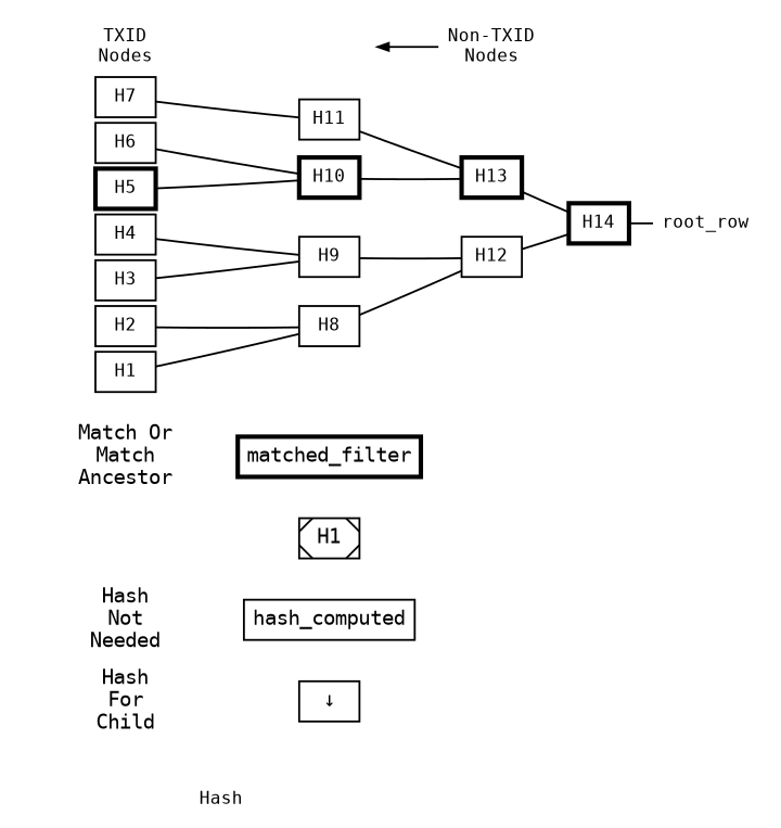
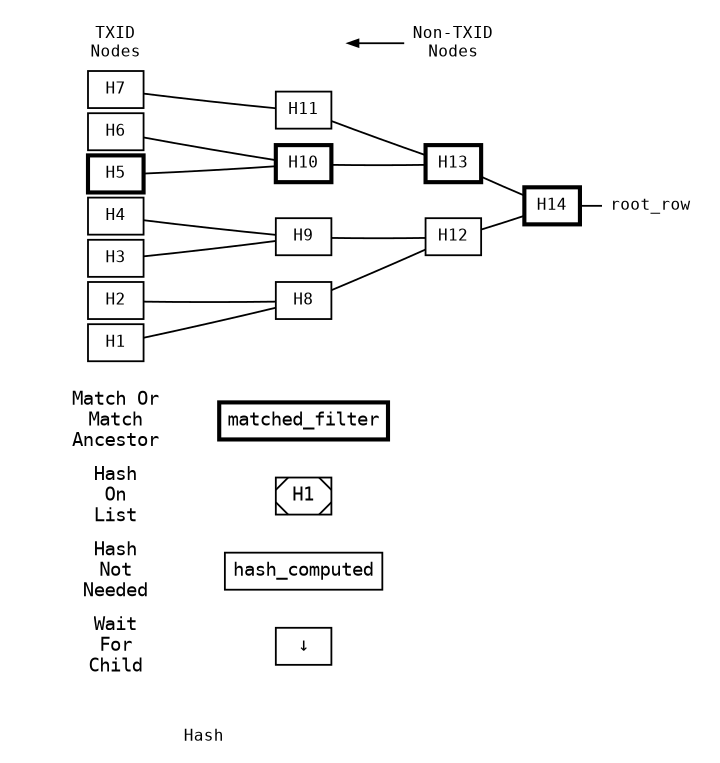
  digraph {
    fontname="DejaVu Sans Mono"
    fontsize=16
    nodesep=0.07
    penwidth=1.75
    rankdir=LR
    splines=false
    node [fontname="DejaVu Sans Mono" fontsize=16 penwidth=1.75 shape=none]
    edge [fontname="DejaVu Sans Mono" penwidth=1.75 style=invis dir=none]
    n1 [fontsize=14 height=0.2 label=0 style=invis width=0.2]
    n2 [fontsize=14 height=0.2 label=0 style=invis width=0.2]
    n3 [fontsize=14 height=0.2 label=0 style=invis width=0.2]
    n4 [fontsize=14 height=0.2 label=1 style=invis width=0.2]
    n5 [fontsize=14 height=0.2 label=1 style=invis width=0.2]
    n6 [fontsize=14 height=0.2 label=1 style=invis width=0.2]
    n7 [fontsize=14 height=0.2 label=0 style=invis width=0.2]
    n8 [fontsize=14 height=0.2 label=1 style=invis width=0.2]
    n9 [height=0.2 label=Flags style=invis width=0.2]
    n10 [label=H4 style=invis fontsize=""]
    n11 [label=H3 style=invis fontsize=""]
    n12 [label=H2 style=invis fontsize=""]
    n13 [label=H1 style=invis fontsize=""]
    n14 [label=Hashes style=invis]
    n15 [fontsize=18 label="Match Or\nMatch\nAncestor"]
+   n16 [fontsize=18 label="Hash\nOn\nList"]
    n17 [fontsize=18 label="Hash\nNot\nNeeded"]
-   n18 [fontsize=18 label="Hash\nFor\nChild"]
+   n18 [fontsize=18 label="Wait\nFor\nChild"]
    matched_filter [fontsize=18 penwidth=4 shape=box]
    n20 [fontsize=18 label=H1 shape=box style=diagonals]
    hash_computed [fontsize=18 shape=box]
    n22 [fontsize=18 label="↓" shape=box]
    pre_legend_label [fontsize=18 height=0 shape=box style=invis width=0]
    legend_label [fontsize=18 height=0 shape=box style=invis width=0]
    root_row
    n26 [label="Non-TXID\nNodes"]
    row2 [style=invis width=1.2]
    n28 [label="TXID\nNodes"]
    n29 [label=H7 shape=box]
    n30 [label=H11 shape=box]
    n31 [label=H6 shape=box]
    n32 [label=H10 penwidth=4 shape=box]
    n33 [label=H5 penwidth=4 shape=box]
    n34 [label=H4 shape=box]
    n35 [label=H9 shape=box]
    n36 [label=H3 shape=box]
    n37 [label=H2 shape=box]
    n38 [label=H8 shape=box]
    n39 [label=H1 shape=box]
    n40 [label=H12 shape=box]
    n41 [label=H13 penwidth=4 shape=box]
    n42 [label=H14 penwidth=4 shape=box]
    subgraph cluster_1 {
      penwidth=0
      n1
      n2
      n3
      n4
      n5
      n6
      n7
      n8
      n9
    }
    subgraph cluster_2 {
      penwidth=0
      n10
      n11
      n12
      n13
      n14
    }
    subgraph cluster_3 {
      label=Hash
      labelloc=b
      penwidth=0
      ranksep=3
      matched_filter
      n20
      hash_computed
      n22
      pre_legend_label
      legend_label
      subgraph sub_4 {
        label=Legend
        labelloc=b
        penwidth=0
        ranksep=3
        n15
+       n16
        n17
        n18
      }
    }
    subgraph cluster_5 {
      penwidth=0
      root_row
      n26
      row2
      n28
      n29
      n30
      n31
      n32
      n33
      n34
      n35
      n36
      n37
      n38
      n39
      n40
      n41
      n42
    }
    n14 -> n9 [dir=""]
    n15 -> matched_filter [dir=""]
+   n16 -> n20 [dir=""]
    n17 -> hash_computed [dir=""]
    n18 -> n22 [dir=""]
    pre_legend_label -> legend_label [dir=""]
    legend_label -> n14 [dir=""]
    row2 -> n26 [dir=back style=""]
    n28 -> row2
    n29 -> n30 [style=""]
    n30 -> n29 [constraint=false]
    n30 -> n41 [style=""]
    n31 -> n32 [style=""]
    n32 -> n31 [constraint=false]
    n32 -> n33 [constraint=false]
    n32 -> n41 [style=""]
    n33 -> n32 [style=""]
    n34 -> n35 [style=""]
    n35 -> n34 [constraint=false]
    n35 -> n36 [constraint=false]
    n35 -> n40 [style=""]
    n36 -> n35 [style=""]
    n37 -> n38 [style=""]
    n38 -> n37 [constraint=false]
    n38 -> n39 [constraint=false]
    n38 -> n40 [style=""]
    n39 -> n38 [style=""]
    n40 -> n35 [constraint=false]
    n40 -> n38 [constraint=false]
    n40 -> n42 [style=""]
    n41 -> n30 [constraint=false]
    n41 -> n32 [constraint=false]
    n41 -> n42 [style=""]
    n42 -> root_row [style=""]
    n42 -> n40 [constraint=false]
    n42 -> n41 [constraint=false]
  }
